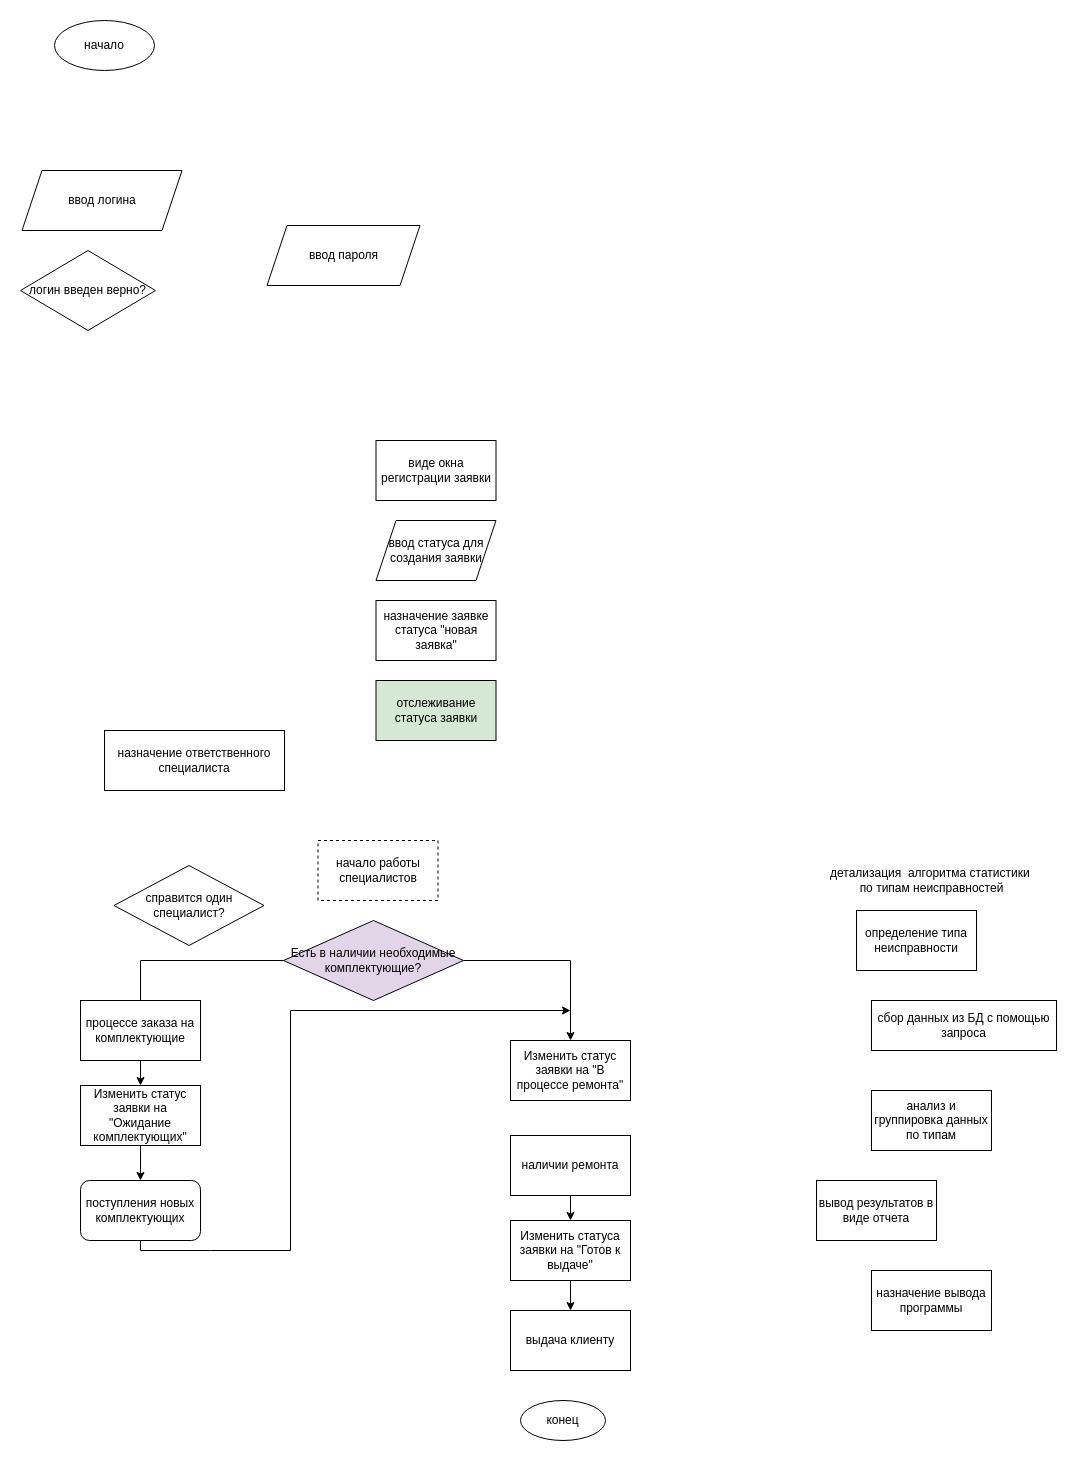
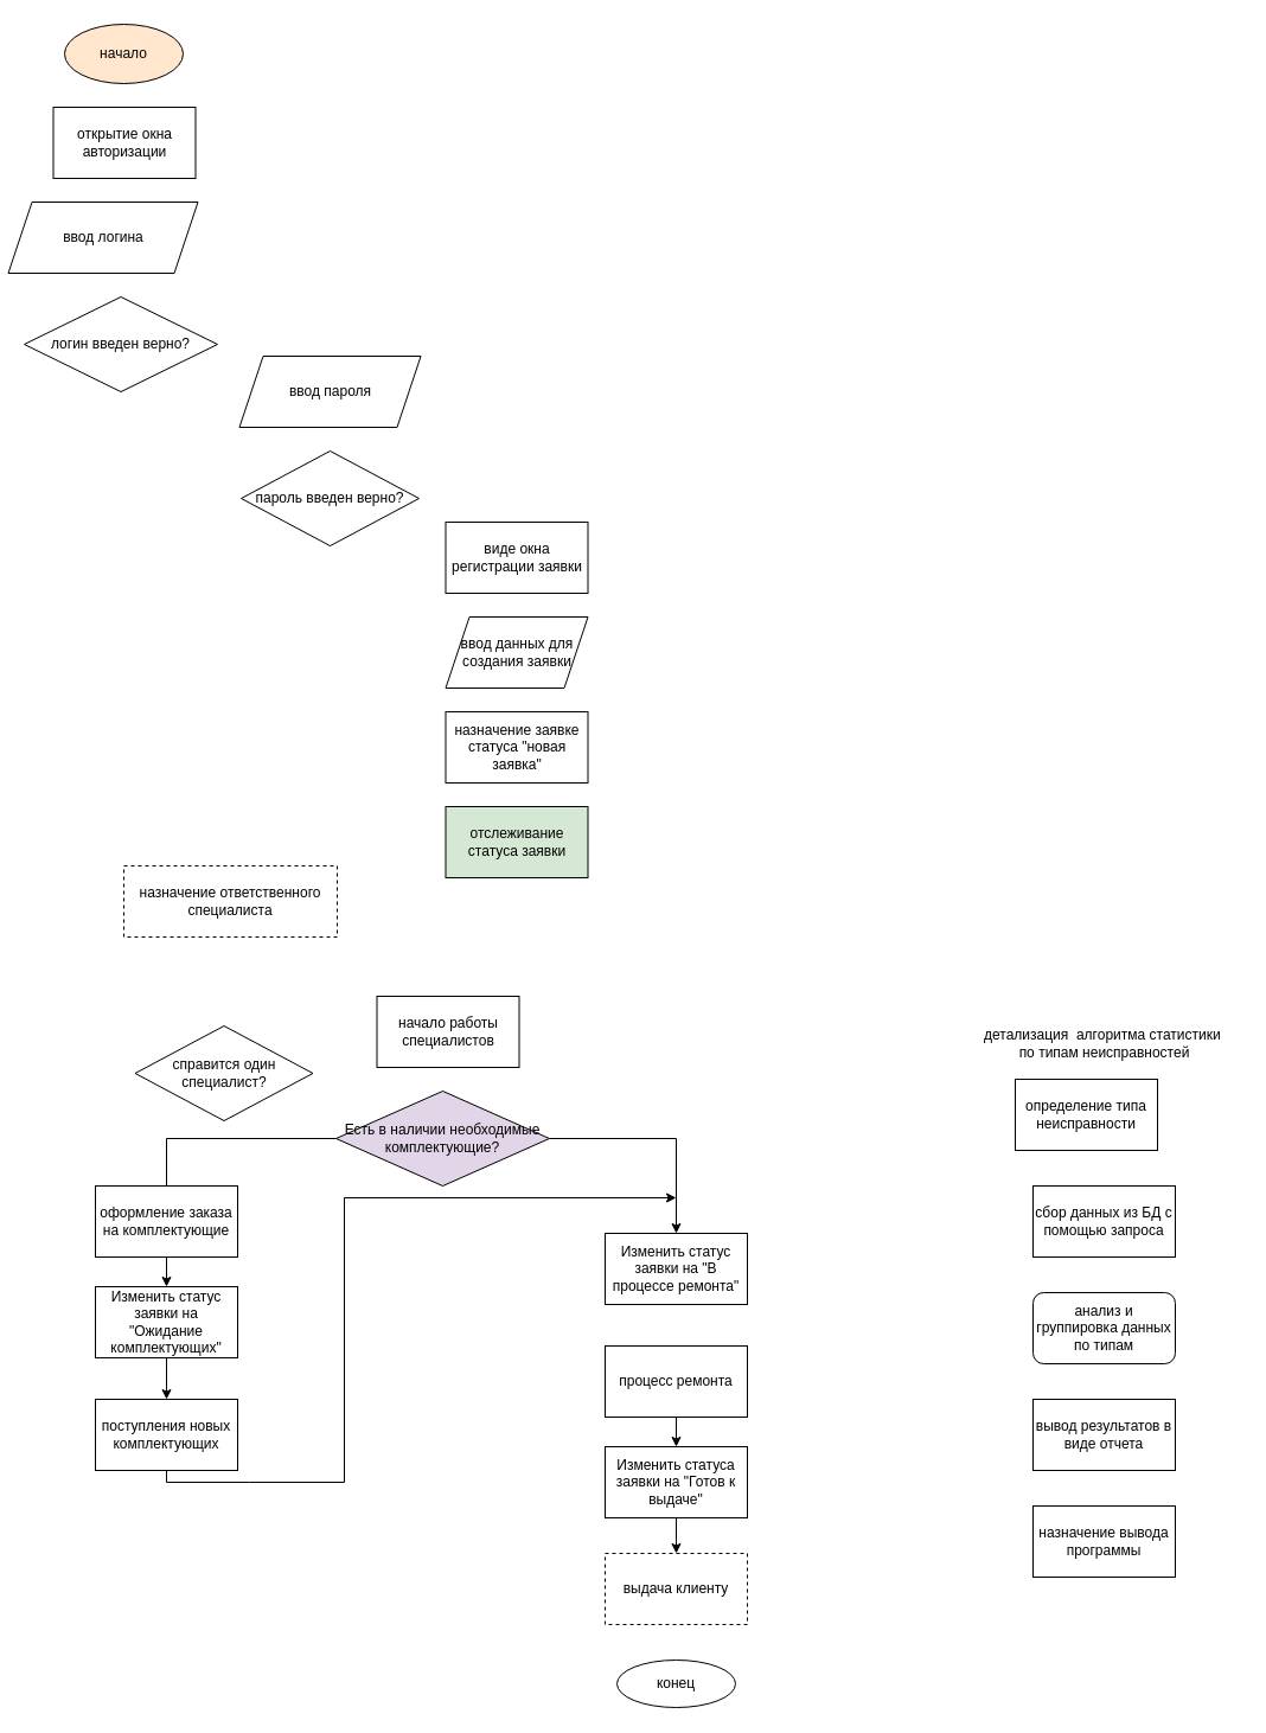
  <mxCell id="0" />
  <mxCell id="1" parent="0" />
  <mxCell id="2" value="Есть в наличии необходимые&lt;div&gt;комплектующие?&lt;/div&gt;" style="rhombus;whiteSpace=wrap;html=1;fillColor=#e1d5e7;" parent="1" vertex="1"><mxGeometry x="283" y="920" width="180" height="80" as="geometry" /></mxCell>
  <mxCell id="3" value="Изменить статус заявки на &quot;Ожидание комплектующих&quot;" style="rounded=0;whiteSpace=wrap;html=1;" parent="1" vertex="1"><mxGeometry x="80" y="1085" width="120" height="60" as="geometry" /></mxCell>
- <mxCell id="4" value="поступления новых комплектующих" style="whiteSpace=wrap;html=1;rounded=1;" parent="1" vertex="1"><mxGeometry x="80" y="1180" width="120" height="60" as="geometry" /></mxCell>
+ <mxCell id="4" value="поступления новых комплектующих" style="rounded=0;whiteSpace=wrap;html=1;" parent="1" vertex="1"><mxGeometry x="80" y="1180" width="120" height="60" as="geometry" /></mxCell>
  <mxCell id="5" value="Изменить статус заявки на &quot;В процессе ремонта&quot;" style="rounded=0;whiteSpace=wrap;html=1;" parent="1" vertex="1"><mxGeometry x="510" y="1040" width="120" height="60" as="geometry" /></mxCell>
- <mxCell id="6" value="наличии ремонта" style="rounded=0;whiteSpace=wrap;html=1;" parent="1" vertex="1"><mxGeometry x="510" y="1135" width="120" height="60" as="geometry" /></mxCell>
+ <mxCell id="6" value="процесс ремонта" style="rounded=0;whiteSpace=wrap;html=1;" parent="1" vertex="1"><mxGeometry x="510" y="1135" width="120" height="60" as="geometry" /></mxCell>
  <mxCell id="7" value="Изменить статуса заявки на &quot;Готов к выдаче&quot;" style="rounded=0;whiteSpace=wrap;html=1;" parent="1" vertex="1"><mxGeometry x="510" y="1220" width="120" height="60" as="geometry" /></mxCell>
- <mxCell id="8" value="выдача клиенту" style="rounded=0;whiteSpace=wrap;html=1;" parent="1" vertex="1"><mxGeometry x="510" y="1310" width="120" height="60" as="geometry" /></mxCell>
- <mxCell id="9" value="конец" style="ellipse;whiteSpace=wrap;html=1;" parent="1" vertex="1"><mxGeometry x="520" y="1400" width="85" height="40" as="geometry" /></mxCell>
+ <mxCell id="8" value="выдача клиенту" style="rounded=0;whiteSpace=wrap;html=1;dashed=1;" parent="1" vertex="1"><mxGeometry x="510" y="1310" width="120" height="60" as="geometry" /></mxCell>
+ <mxCell id="9" value="конец" style="ellipse;whiteSpace=wrap;html=1;" parent="1" vertex="1"><mxGeometry x="520" y="1400" width="100" height="40" as="geometry" /></mxCell>
  <mxCell id="10" value="" style="endArrow=classic;html=1;rounded=0;exitX=0;exitY=0.5;exitDx=0;exitDy=0;entryX=0.5;entryY=0;entryDx=0;entryDy=0;" parent="1" source="2" target="3" edge="1"><mxGeometry width="50" height="50" relative="1" as="geometry"><mxPoint x="400" y="1090" as="sourcePoint" /><mxPoint x="140" y="1000" as="targetPoint" /><Array as="points"><mxPoint x="140" y="960" /></Array></mxGeometry></mxCell>
  <mxCell id="11" value="" style="endArrow=classic;html=1;rounded=0;exitX=0.5;exitY=1;exitDx=0;exitDy=0;entryX=0.5;entryY=0;entryDx=0;entryDy=0;" parent="1" source="3" target="4" edge="1"><mxGeometry width="50" height="50" relative="1" as="geometry"><mxPoint x="150" y="1155" as="sourcePoint" /><mxPoint x="190" y="1240" as="targetPoint" /></mxGeometry></mxCell>
  <mxCell id="12" value="" style="endArrow=classic;html=1;rounded=0;exitX=0.5;exitY=1;exitDx=0;exitDy=0;" parent="1" source="4" edge="1"><mxGeometry width="50" height="50" relative="1" as="geometry"><mxPoint x="200" y="1390" as="sourcePoint" /><mxPoint x="570" y="1010" as="targetPoint" /><Array as="points"><mxPoint x="140" y="1250" /><mxPoint x="210" y="1250" /><mxPoint x="290" y="1250" /><mxPoint x="290" y="1010" /></Array></mxGeometry></mxCell>
  <mxCell id="13" value="" style="endArrow=classic;html=1;rounded=0;exitX=1;exitY=0.5;exitDx=0;exitDy=0;entryX=0.5;entryY=0;entryDx=0;entryDy=0;" parent="1" source="2" target="5" edge="1"><mxGeometry width="50" height="50" relative="1" as="geometry"><mxPoint x="430" y="1220" as="sourcePoint" /><mxPoint x="480" y="1170" as="targetPoint" /><Array as="points"><mxPoint x="570" y="960" /></Array></mxGeometry></mxCell>
  <mxCell id="14" value="" style="endArrow=classic;html=1;rounded=0;exitX=0.5;exitY=1;exitDx=0;exitDy=0;entryX=0.5;entryY=0;entryDx=0;entryDy=0;" parent="1" source="6" target="7" edge="1"><mxGeometry width="50" height="50" relative="1" as="geometry"><mxPoint x="290" y="1020" as="sourcePoint" /><mxPoint x="340" y="970" as="targetPoint" /></mxGeometry></mxCell>
  <mxCell id="15" value="" style="endArrow=classic;html=1;rounded=0;exitX=0.5;exitY=1;exitDx=0;exitDy=0;entryX=0.5;entryY=0;entryDx=0;entryDy=0;" parent="1" source="7" target="8" edge="1"><mxGeometry width="50" height="50" relative="1" as="geometry"><mxPoint x="290" y="1020" as="sourcePoint" /><mxPoint x="340" y="970" as="targetPoint" /></mxGeometry></mxCell>
- <mxCell id="16" value="процессе заказа на комплектующие" style="rounded=0;whiteSpace=wrap;html=1;" parent="1" vertex="1"><mxGeometry x="80" y="1000" width="120" height="60" as="geometry" /></mxCell>
+ <mxCell id="16" value="оформление заказа на комплектующие" style="rounded=0;whiteSpace=wrap;html=1;" parent="1" vertex="1"><mxGeometry x="80" y="1000" width="120" height="60" as="geometry" /></mxCell>
  <mxCell id="17" value="определение типа неисправности" style="rounded=0;whiteSpace=wrap;html=1;" vertex="1" parent="1"><mxGeometry x="856" y="910" width="120" height="60" as="geometry" /></mxCell>
- <mxCell id="18" value="сбор данных из БД с помощью запроса" style="rounded=0;whiteSpace=wrap;html=1;" vertex="1" parent="1"><mxGeometry x="871" y="1000" width="185" height="50" as="geometry" /></mxCell>
- <mxCell id="19" value="анализ и группировка данных по типам" style="rounded=0;whiteSpace=wrap;html=1;" vertex="1" parent="1"><mxGeometry x="871" y="1090" width="120" height="60" as="geometry" /></mxCell>
- <mxCell id="20" value="вывод результатов в виде отчета" style="rounded=0;whiteSpace=wrap;html=1;" vertex="1" parent="1"><mxGeometry x="816" y="1180" width="120" height="60" as="geometry" /></mxCell>
+ <mxCell id="18" value="сбор данных из БД с помощью запроса" style="rounded=0;whiteSpace=wrap;html=1;" vertex="1" parent="1"><mxGeometry x="871" y="1000" width="120" height="60" as="geometry" /></mxCell>
+ <mxCell id="19" value="анализ и группировка данных по типам" style="whiteSpace=wrap;html=1;rounded=1;" vertex="1" parent="1"><mxGeometry x="871" y="1090" width="120" height="60" as="geometry" /></mxCell>
+ <mxCell id="20" value="вывод результатов в виде отчета" style="rounded=0;whiteSpace=wrap;html=1;" vertex="1" parent="1"><mxGeometry x="871" y="1180" width="120" height="60" as="geometry" /></mxCell>
  <mxCell id="21" value="назначение вывода программы" style="rounded=0;whiteSpace=wrap;html=1;" vertex="1" parent="1"><mxGeometry x="871" y="1270" width="120" height="60" as="geometry" /></mxCell>
  <mxCell id="22" value="детализация &amp;nbsp;алгоритма статистики&amp;nbsp;&lt;div&gt;по типам неисправностей&lt;/div&gt;" style="text;html=1;align=center;verticalAlign=middle;resizable=0;points=[];autosize=1;strokeColor=none;fillColor=none;" vertex="1" parent="1"><mxGeometry x="816" y="860" width="230" height="40" as="geometry" /></mxCell>
- <mxCell id="23" value="начало" style="ellipse;whiteSpace=wrap;html=1;" vertex="1" parent="1"><mxGeometry x="54" y="20" width="100" height="50" as="geometry" /></mxCell>
- <mxCell id="24" value="ввод логина" style="shape=parallelogram;perimeter=parallelogramPerimeter;whiteSpace=wrap;html=1;fixedSize=1;" vertex="1" parent="1"><mxGeometry x="21.5" y="170" width="160" height="60" as="geometry" /></mxCell>
- <mxCell id="25" value="ввод пароля" style="shape=parallelogram;perimeter=parallelogramPerimeter;whiteSpace=wrap;html=1;fixedSize=1;" vertex="1" parent="1"><mxGeometry x="266.5" y="225" width="153" height="60" as="geometry" /></mxCell>
- <mxCell id="26" value="логин введен верно?" style="rhombus;whiteSpace=wrap;html=1;" vertex="1" parent="1"><mxGeometry x="20" y="250" width="135" height="80" as="geometry" /></mxCell>
+ <mxCell id="23" value="начало" style="ellipse;whiteSpace=wrap;html=1;fillColor=#ffe6cc;" vertex="1" parent="1"><mxGeometry x="54" y="20" width="100" height="50" as="geometry" /></mxCell>
+ <mxCell id="24" value="ввод логина" style="shape=parallelogram;perimeter=parallelogramPerimeter;whiteSpace=wrap;html=1;fixedSize=1;" vertex="1" parent="1"><mxGeometry x="6.5" y="170" width="160" height="60" as="geometry" /></mxCell>
+ <mxCell id="25" value="ввод пароля" style="shape=parallelogram;perimeter=parallelogramPerimeter;whiteSpace=wrap;html=1;fixedSize=1;" vertex="1" parent="1"><mxGeometry x="201.5" y="300" width="153" height="60" as="geometry" /></mxCell>
+ <mxCell id="26" value="логин введен верно?" style="rhombus;whiteSpace=wrap;html=1;" vertex="1" parent="1"><mxGeometry x="20" y="250" width="163" height="80" as="geometry" /></mxCell>
+ <mxCell id="27" value="пароль введен верно?" style="rhombus;whiteSpace=wrap;html=1;" vertex="1" parent="1"><mxGeometry x="203" y="380" width="150" height="80" as="geometry" /></mxCell>
  <mxCell id="28" value="виде окна регистрации заявки" style="rounded=0;whiteSpace=wrap;html=1;" vertex="1" parent="1"><mxGeometry x="375.5" y="440" width="120" height="60" as="geometry" /></mxCell>
- <mxCell id="30" value="ввод статуса для создания заявки" style="shape=parallelogram;perimeter=parallelogramPerimeter;whiteSpace=wrap;html=1;fixedSize=1;" vertex="1" parent="1"><mxGeometry x="375.5" y="520" width="120" height="60" as="geometry" /></mxCell>
+ <mxCell id="29" value="открытие окна авторизации" style="rounded=0;whiteSpace=wrap;html=1;" vertex="1" parent="1"><mxGeometry x="44.5" y="90" width="120" height="60" as="geometry" /></mxCell>
+ <mxCell id="30" value="ввод данных для создания заявки" style="shape=parallelogram;perimeter=parallelogramPerimeter;whiteSpace=wrap;html=1;fixedSize=1;" vertex="1" parent="1"><mxGeometry x="375.5" y="520" width="120" height="60" as="geometry" /></mxCell>
  <mxCell id="31" value="назначение заявке статуса &quot;новая заявка&quot;" style="rounded=0;whiteSpace=wrap;html=1;" vertex="1" parent="1"><mxGeometry x="375.5" y="600" width="120" height="60" as="geometry" /></mxCell>
  <mxCell id="32" value="отслеживание статуса заявки" style="rounded=0;whiteSpace=wrap;html=1;fillColor=#d5e8d4;" vertex="1" parent="1"><mxGeometry x="375.5" y="680" width="120" height="60" as="geometry" /></mxCell>
- <mxCell id="33" value="назначение ответственного&lt;div&gt;специалиста&lt;/div&gt;" style="rounded=0;whiteSpace=wrap;html=1;" vertex="1" parent="1"><mxGeometry x="104" y="730" width="180" height="60" as="geometry" /></mxCell>
+ <mxCell id="33" value="назначение ответственного&lt;div&gt;специалиста&lt;/div&gt;" style="rounded=0;whiteSpace=wrap;html=1;dashed=1;" vertex="1" parent="1"><mxGeometry x="104" y="730" width="180" height="60" as="geometry" /></mxCell>
  <mxCell id="34" value="справится один специалист?" style="rhombus;whiteSpace=wrap;html=1;" vertex="1" parent="1"><mxGeometry x="113.5" y="865" width="150" height="80" as="geometry" /></mxCell>
- <mxCell id="35" value="начало работы специалистов" style="rounded=0;whiteSpace=wrap;html=1;dashed=1;" vertex="1" parent="1"><mxGeometry x="317.5" y="840" width="120" height="60" as="geometry" /></mxCell>
+ <mxCell id="35" value="начало работы специалистов" style="rounded=0;whiteSpace=wrap;html=1;" vertex="1" parent="1"><mxGeometry x="317.5" y="840" width="120" height="60" as="geometry" /></mxCell>
